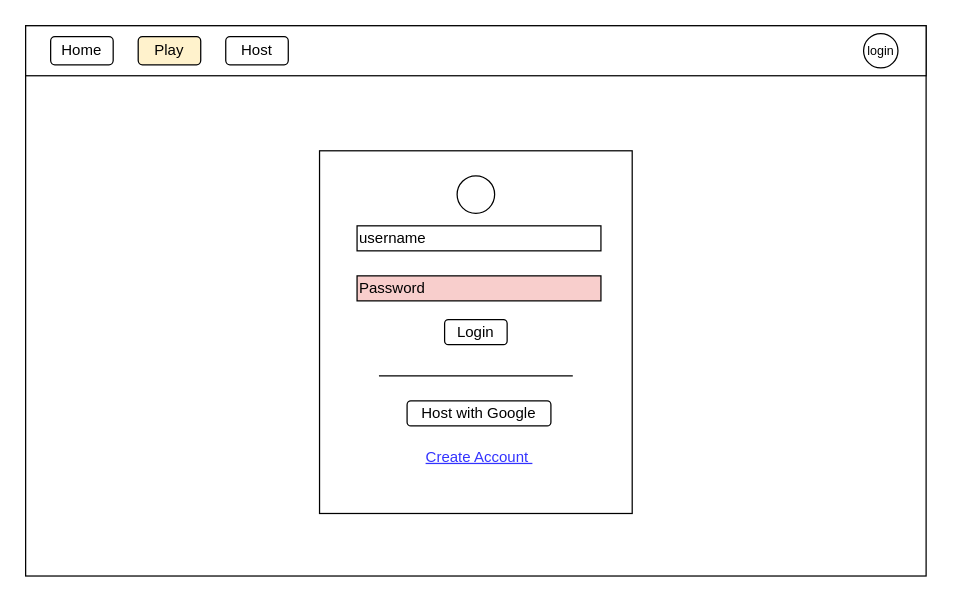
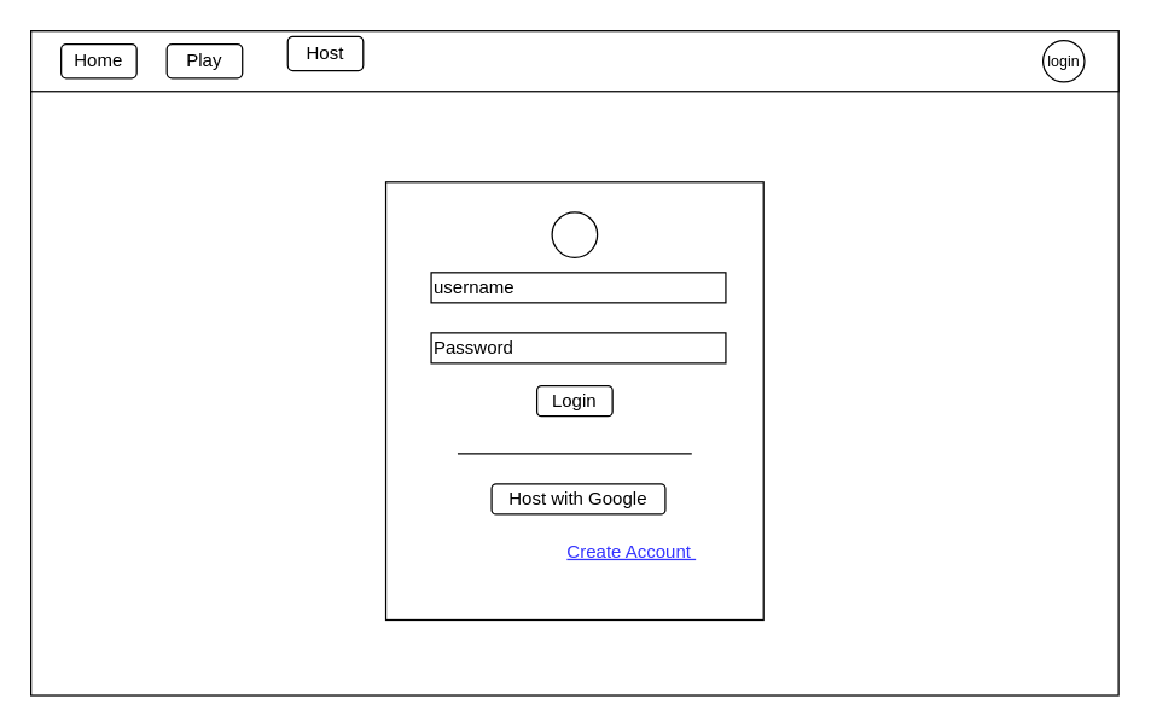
  <mxCell id="0" />
  <mxCell id="1" parent="0" />
  <mxCell id="2" value="" style="rounded=0;whiteSpace=wrap;html=1;" parent="1" vertex="1"><mxGeometry x="20" y="20" width="720" height="440" as="geometry" /></mxCell>
  <mxCell id="3" value="" style="rounded=0;whiteSpace=wrap;html=1;" parent="1" vertex="1"><mxGeometry x="20" y="20" width="720" height="40" as="geometry" /></mxCell>
  <mxCell id="4" value="&lt;span style=&quot;font-size: 10px;&quot;&gt;login&lt;/span&gt;" style="ellipse;whiteSpace=wrap;html=1;aspect=fixed;" parent="1" vertex="1"><mxGeometry x="690" y="26.25" width="27.5" height="27.5" as="geometry" /></mxCell>
  <mxCell id="5" value="" style="rounded=0;whiteSpace=wrap;html=1;" parent="1" vertex="1"><mxGeometry x="255" y="120" width="250" height="290" as="geometry" /></mxCell>
  <mxCell id="6" value="username" style="rounded=0;whiteSpace=wrap;html=1;align=left;" parent="1" vertex="1"><mxGeometry x="285" y="180" width="195" height="20" as="geometry" /></mxCell>
  <mxCell id="7" value="" style="ellipse;whiteSpace=wrap;html=1;aspect=fixed;" parent="1" vertex="1"><mxGeometry x="365" y="140" width="30" height="30" as="geometry" /></mxCell>
- <mxCell id="8" value="Password" style="rounded=0;whiteSpace=wrap;html=1;align=left;fillColor=#f8cecc;" parent="1" vertex="1"><mxGeometry x="285" y="220" width="195" height="20" as="geometry" /></mxCell>
+ <mxCell id="8" value="Password" style="rounded=0;whiteSpace=wrap;html=1;align=left;" parent="1" vertex="1"><mxGeometry x="285" y="220" width="195" height="20" as="geometry" /></mxCell>
  <mxCell id="9" value="&lt;div&gt;Login&lt;/div&gt;" style="rounded=1;whiteSpace=wrap;html=1;" parent="1" vertex="1"><mxGeometry x="355" y="255" width="50" height="20" as="geometry" /></mxCell>
  <mxCell id="10" value="Home" style="rounded=1;whiteSpace=wrap;html=1;" parent="1" vertex="1"><mxGeometry x="40" y="28.75" width="50" height="22.5" as="geometry" /></mxCell>
- <mxCell id="11" value="Play" style="rounded=1;whiteSpace=wrap;html=1;fillColor=#fff2cc;" parent="1" vertex="1"><mxGeometry x="110" y="28.75" width="50" height="22.5" as="geometry" /></mxCell>
- <mxCell id="12" value="Host" style="rounded=1;whiteSpace=wrap;html=1;" parent="1" vertex="1"><mxGeometry x="180" y="28.75" width="50" height="22.5" as="geometry" /></mxCell>
+ <mxCell id="11" value="Play" style="rounded=1;whiteSpace=wrap;html=1;" parent="1" vertex="1"><mxGeometry x="110" y="28.75" width="50" height="22.5" as="geometry" /></mxCell>
+ <mxCell id="12" value="Host" style="rounded=1;whiteSpace=wrap;html=1;" parent="1" vertex="1"><mxGeometry x="190" y="23.75" width="50" height="22.5" as="geometry" /></mxCell>
  <mxCell id="13" value="" style="endArrow=none;html=1;rounded=0;entryX=0.82;entryY=0.793;entryDx=0;entryDy=0;entryPerimeter=0;" edge="1" parent="1"><mxGeometry width="50" height="50" relative="1" as="geometry"><mxPoint x="302.5" y="300.03" as="sourcePoint" /><mxPoint x="457.5" y="300" as="targetPoint" /></mxGeometry></mxCell>
  <mxCell id="14" value="&lt;div&gt;Host with Google&lt;/div&gt;" style="rounded=1;whiteSpace=wrap;html=1;" vertex="1" parent="1"><mxGeometry x="325" y="320" width="115" height="20" as="geometry" /></mxCell>
- <mxCell id="15" value="&lt;font style=&quot;color: rgb(51, 51, 255);&quot;&gt;&lt;u style=&quot;&quot;&gt;Create Account&amp;nbsp;&lt;/u&gt;&lt;/font&gt;" style="text;html=1;align=center;verticalAlign=middle;whiteSpace=wrap;rounded=0;" vertex="1" parent="1"><mxGeometry x="332.5" y="350" width="100" height="30" as="geometry" /></mxCell>
+ <mxCell id="15" value="&lt;font style=&quot;color: rgb(51, 51, 255);&quot;&gt;&lt;u style=&quot;&quot;&gt;Create Account&amp;nbsp;&lt;/u&gt;&lt;/font&gt;" style="text;html=1;align=center;verticalAlign=middle;whiteSpace=wrap;rounded=0;" vertex="1" parent="1"><mxGeometry x="367.5" y="350" width="100" height="30" as="geometry" /></mxCell>
